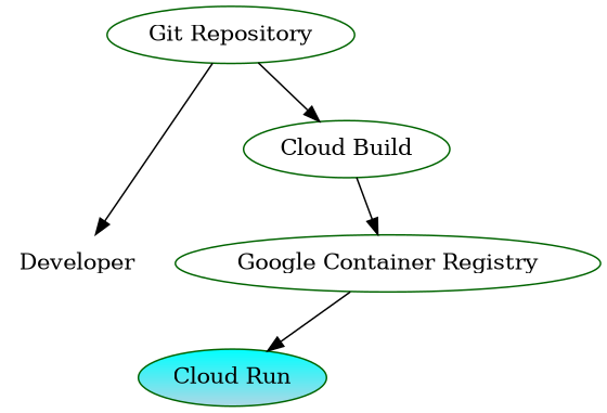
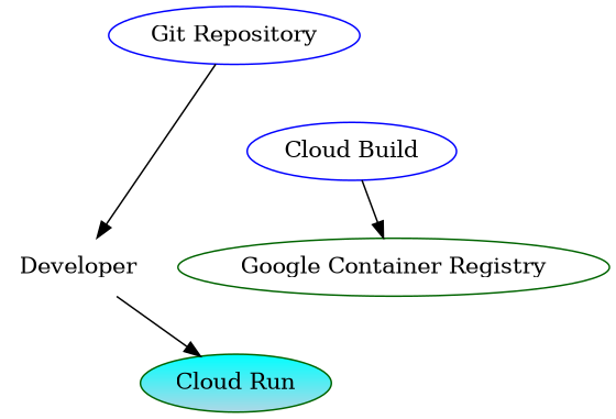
  digraph {
    node [color=darkgreen]
    Developer [shape=plaintext]
-   "Git Repository"
-   "Cloud Build"
+   "Git Repository" [color=blue]
+   "Cloud Build" [color=blue]
    "Cloud Run" [fillcolor="cyan:lightblue" gradientangle=270 style=filled]
    "Google Container Registry"
    "Git Repository" -> Developer
-   "Git Repository" -> "Cloud Build"
    "Cloud Build" -> "Google Container Registry"
-   "Google Container Registry" -> "Cloud Run"
+   Developer -> "Cloud Run"
  }
